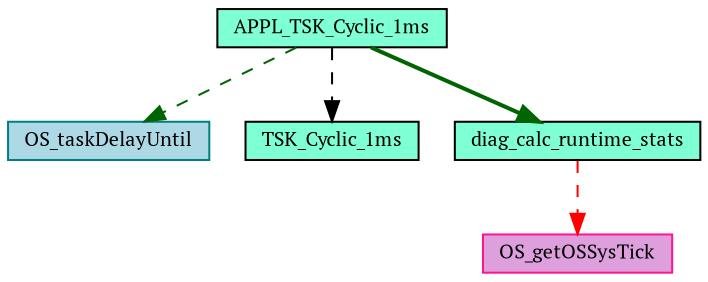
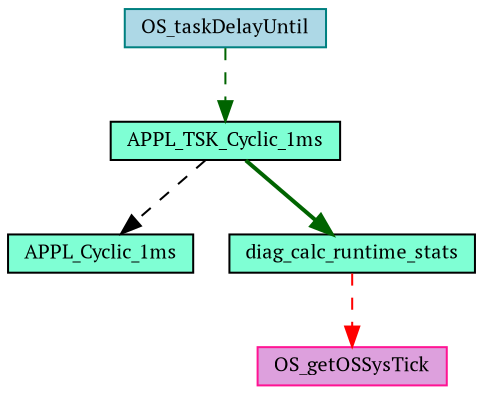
  digraph {
    fontname="PT Serif"
    rankdir=TB
    node [color=black fillcolor=aquamarine fontname="PT Serif" fontsize=10 shape=record style=filled]
    edge [color=darkgreen fontname="PT Serif" fontsize=10 labelfontname=Helvetica labelfontsize=10 style=dashed]
    n1 [fontcolor=black height=0.2 label=APPL_TSK_Cyclic_1ms width=0.4]
    n2 [color=teal fillcolor=lightblue height=0.2 label=OS_taskDelayUntil width=0.4]
-   n3 [height=0.2 label=TSK_Cyclic_1ms width=0.4]
+   n3 [height=0.2 label=APPL_Cyclic_1ms width=0.4]
    n4 [height=0.2 label=diag_calc_runtime_stats width=0.4]
    n5 [color=deeppink fillcolor=plum height=0.2 label=OS_getOSSysTick width=0.4]
-   n1 -> n2
+   n2 -> n1
    n1 -> n3 [color=black]
    n1 -> n4 [style=bold]
    n4 -> n5 [color=red]
  }
